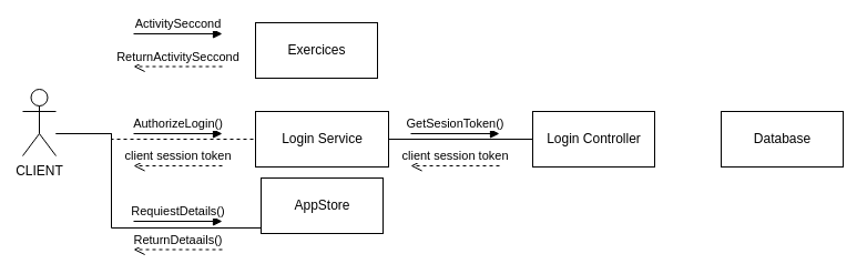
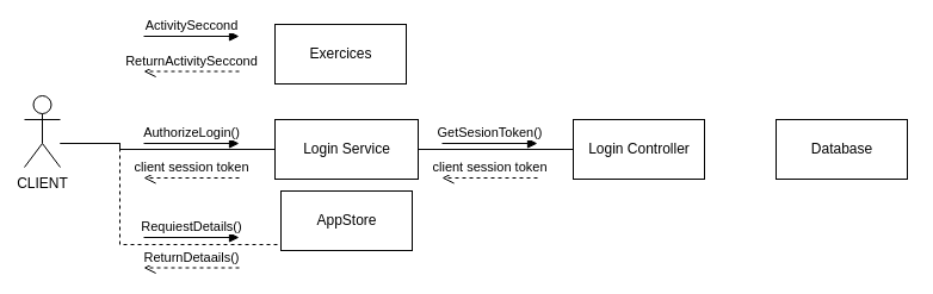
  <mxCell id="0" />
  <mxCell id="1" parent="0" />
- <mxCell id="2" style="edgeStyle=orthogonalEdgeStyle;rounded=0;orthogonalLoop=1;jettySize=auto;html=1;entryX=0;entryY=0.5;entryDx=0;entryDy=0;endArrow=none;endFill=0;" parent="1" source="4" target="5" edge="1"><mxGeometry relative="1" as="geometry"><Array as="points"><mxPoint x="100" y="120" /><mxPoint x="100" y="205" /></Array></mxGeometry></mxCell>
- <mxCell id="3" style="edgeStyle=orthogonalEdgeStyle;rounded=0;orthogonalLoop=1;jettySize=auto;html=1;entryX=0;entryY=0.5;entryDx=0;entryDy=0;endArrow=none;endFill=0;dashed=1;" parent="1" source="4" target="6" edge="1"><mxGeometry relative="1" as="geometry"><Array as="points"><mxPoint x="100" y="120" /><mxPoint x="100" y="125" /></Array></mxGeometry></mxCell>
+ <mxCell id="2" style="edgeStyle=orthogonalEdgeStyle;rounded=0;orthogonalLoop=1;jettySize=auto;html=1;entryX=0;entryY=0.5;entryDx=0;entryDy=0;endArrow=none;endFill=0;dashed=1;" parent="1" source="4" target="5" edge="1"><mxGeometry relative="1" as="geometry"><Array as="points"><mxPoint x="100" y="120" /><mxPoint x="100" y="205" /></Array></mxGeometry></mxCell>
+ <mxCell id="3" style="edgeStyle=orthogonalEdgeStyle;rounded=0;orthogonalLoop=1;jettySize=auto;html=1;entryX=0;entryY=0.5;entryDx=0;entryDy=0;endArrow=none;endFill=0;" parent="1" source="4" target="6" edge="1"><mxGeometry relative="1" as="geometry"><Array as="points"><mxPoint x="100" y="120" /><mxPoint x="100" y="125" /></Array></mxGeometry></mxCell>
  <mxCell id="4" value="CLIENT" style="shape=umlActor;verticalLabelPosition=bottom;verticalAlign=top;html=1;" parent="1" vertex="1"><mxGeometry x="20" y="80" width="30" height="60" as="geometry" /></mxCell>
  <mxCell id="5" value="AppStore" style="html=1;" parent="1" vertex="1"><mxGeometry x="235" y="160" width="110" height="50" as="geometry" /></mxCell>
  <mxCell id="6" value="Login Service" style="html=1;" parent="1" vertex="1"><mxGeometry x="230" y="100" width="120" height="50" as="geometry" /></mxCell>
  <mxCell id="7" value="Database" style="html=1;" parent="1" vertex="1"><mxGeometry x="650" y="100" width="110" height="50" as="geometry" /></mxCell>
  <mxCell id="8" value="Exercices" style="html=1;" parent="1" vertex="1"><mxGeometry x="230" y="20" width="110" height="50" as="geometry" /></mxCell>
  <mxCell id="9" style="edgeStyle=orthogonalEdgeStyle;rounded=0;orthogonalLoop=1;jettySize=auto;html=1;entryX=1;entryY=0.5;entryDx=0;entryDy=0;endArrow=none;endFill=0;" parent="1" source="10" target="6" edge="1"><mxGeometry relative="1" as="geometry" /></mxCell>
  <mxCell id="10" value="Login Controller" style="html=1;" parent="1" vertex="1"><mxGeometry x="480" y="100" width="110" height="50" as="geometry" /></mxCell>
  <mxCell id="11" value="ActivitySeccond" style="html=1;verticalAlign=bottom;endArrow=block;rounded=0;" parent="1" edge="1"><mxGeometry width="80" relative="1" as="geometry"><mxPoint x="120" y="30" as="sourcePoint" /><mxPoint x="200" y="30" as="targetPoint" /></mxGeometry></mxCell>
  <mxCell id="12" value="ReturnActivitySeccond" style="html=1;verticalAlign=bottom;endArrow=open;dashed=1;endSize=8;rounded=0;" parent="1" edge="1"><mxGeometry relative="1" as="geometry"><mxPoint x="200" y="59.5" as="sourcePoint" /><mxPoint x="120" y="59.5" as="targetPoint" /></mxGeometry></mxCell>
  <mxCell id="13" value="AuthorizeLogin()" style="html=1;verticalAlign=bottom;endArrow=block;rounded=0;" parent="1" edge="1"><mxGeometry width="80" relative="1" as="geometry"><mxPoint x="120" y="120" as="sourcePoint" /><mxPoint x="200" y="120" as="targetPoint" /></mxGeometry></mxCell>
  <mxCell id="14" value="client session token" style="html=1;verticalAlign=bottom;endArrow=open;dashed=1;endSize=8;rounded=0;" parent="1" edge="1"><mxGeometry relative="1" as="geometry"><mxPoint x="200" y="149" as="sourcePoint" /><mxPoint x="120" y="149" as="targetPoint" /></mxGeometry></mxCell>
  <mxCell id="15" value="RequiestDetails()" style="html=1;verticalAlign=bottom;endArrow=block;rounded=0;" parent="1" edge="1"><mxGeometry width="80" relative="1" as="geometry"><mxPoint x="120" y="199" as="sourcePoint" /><mxPoint x="200" y="199" as="targetPoint" /></mxGeometry></mxCell>
  <mxCell id="16" value="ReturnDetaails()" style="html=1;verticalAlign=bottom;endArrow=open;dashed=1;endSize=8;rounded=0;" parent="1" edge="1"><mxGeometry relative="1" as="geometry"><mxPoint x="200" y="224.5" as="sourcePoint" /><mxPoint x="120" y="224.5" as="targetPoint" /></mxGeometry></mxCell>
  <mxCell id="17" value="GetSesionToken()" style="html=1;verticalAlign=bottom;endArrow=block;rounded=0;" parent="1" edge="1"><mxGeometry width="80" relative="1" as="geometry"><mxPoint x="370" y="120" as="sourcePoint" /><mxPoint x="450" y="120" as="targetPoint" /></mxGeometry></mxCell>
  <mxCell id="18" value="client session token" style="html=1;verticalAlign=bottom;endArrow=open;dashed=1;endSize=8;rounded=0;" parent="1" edge="1"><mxGeometry relative="1" as="geometry"><mxPoint x="450" y="149" as="sourcePoint" /><mxPoint x="370" y="149" as="targetPoint" /></mxGeometry></mxCell>
